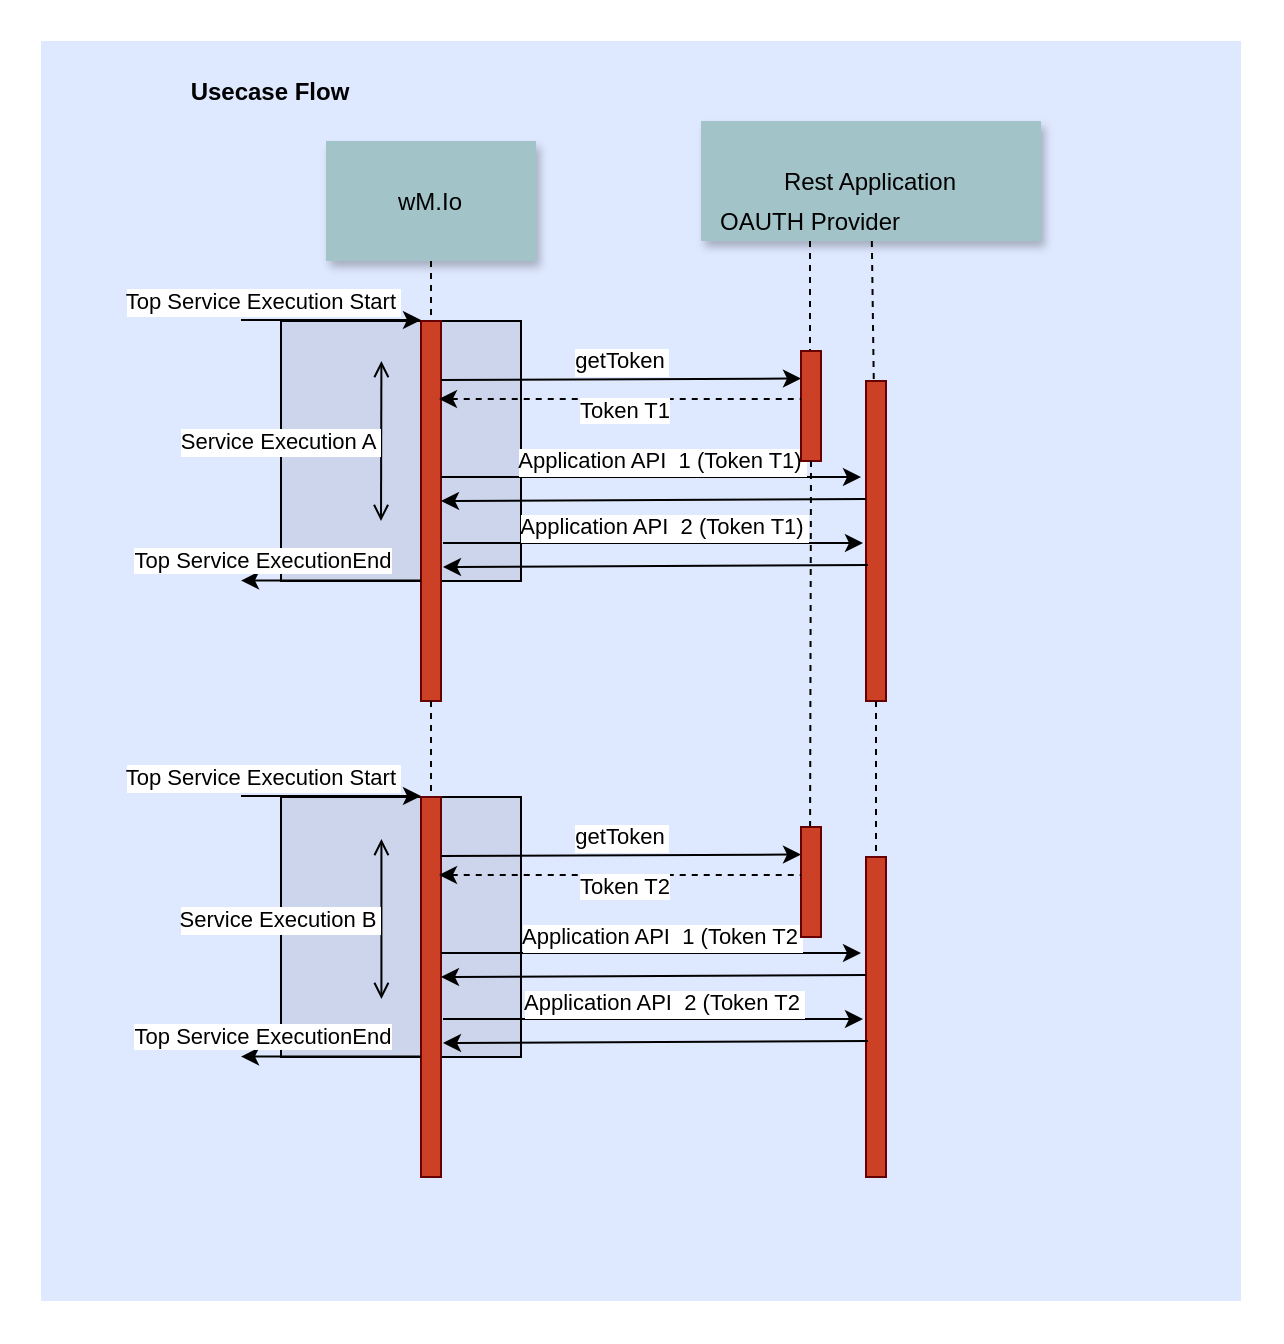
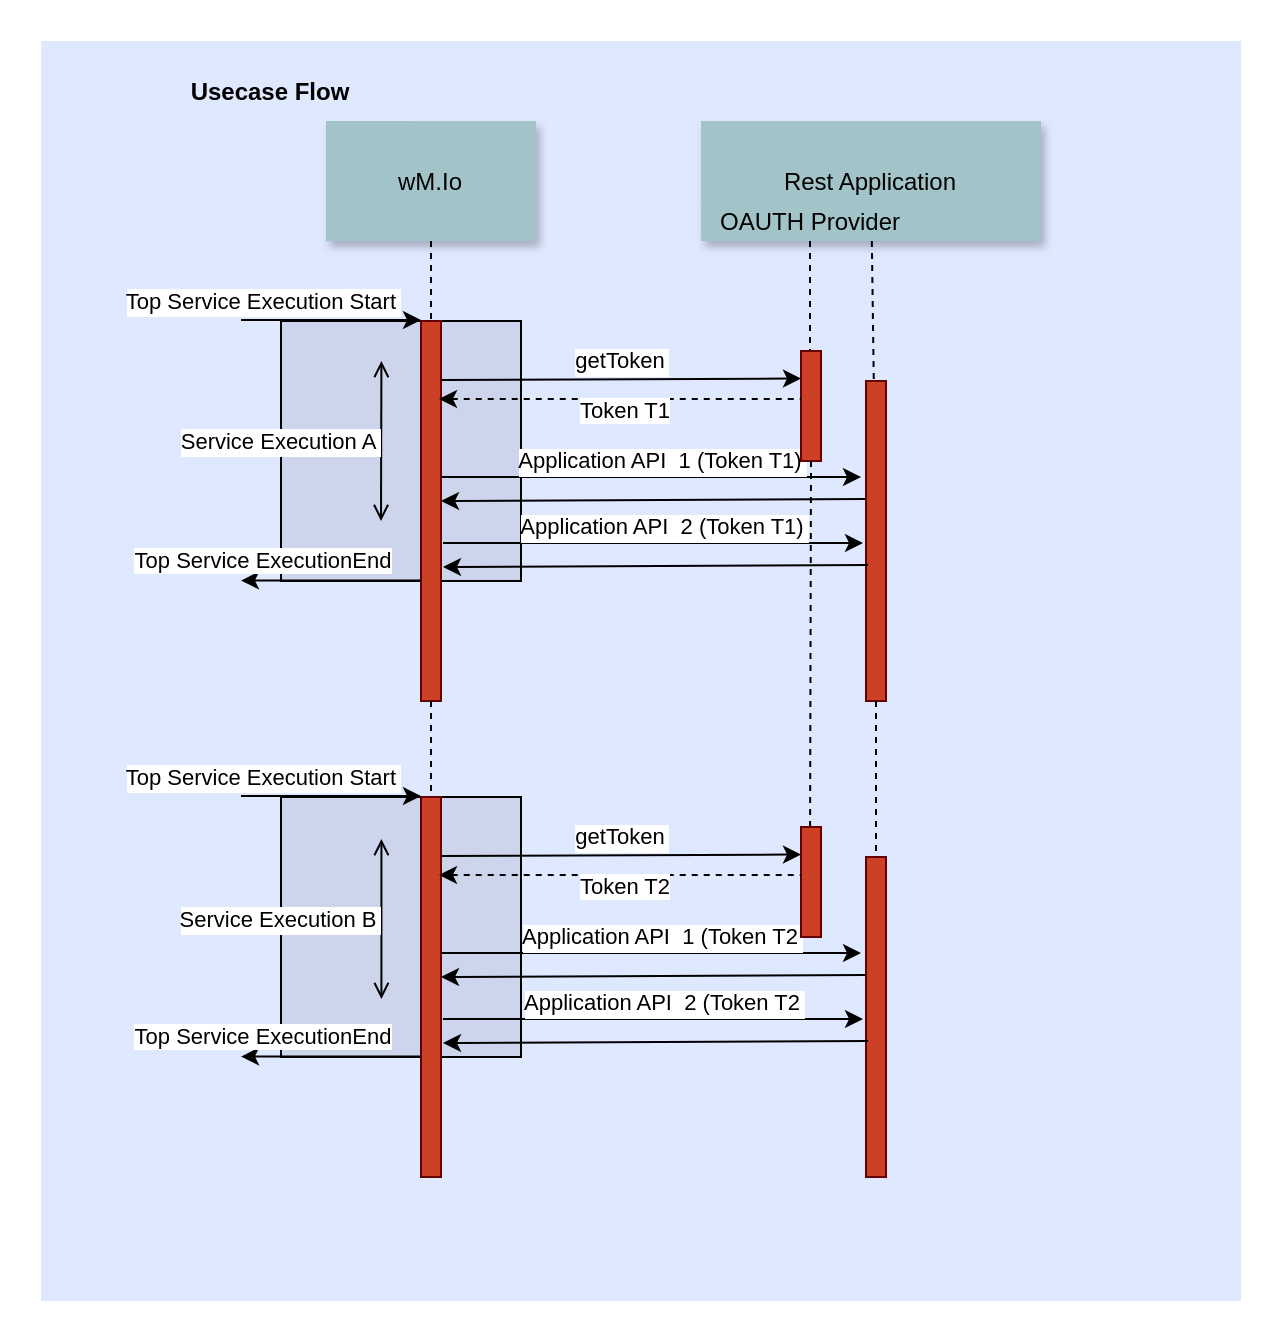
  <mxCell id="0" />
  <mxCell id="1" parent="0" />
  <mxCell id="2" value="" style="fillColor=#DEE8FF;strokeColor=none" parent="1" vertex="1"><mxGeometry x="20" y="20" width="600" height="630" as="geometry" /></mxCell>
  <mxCell id="3" value="" style="fillColor=#CCD5EB" parent="1" vertex="1"><mxGeometry x="140" y="160" width="120" height="130" as="geometry" /></mxCell>
  <mxCell id="4" value="" style="fillColor=#CC4125;strokeColor=#660000" parent="1" vertex="1"><mxGeometry x="210" y="160" width="10" height="190" as="geometry" /></mxCell>
  <mxCell id="5" value="Top Service Execution Start" style="edgeStyle=none;verticalLabelPosition=top;verticalAlign=bottom;labelPosition=left;align=right;strokeColor=#000000;" parent="1" edge="1"><mxGeometry width="100" height="100" as="geometry"><mxPoint x="120" y="159.5" as="sourcePoint" /><mxPoint x="210" y="159.5" as="targetPoint" /><mxPoint x="35" as="offset" /></mxGeometry></mxCell>
- <mxCell id="6" value="wM.Io" style="shadow=1;fillColor=#A2C4C9;strokeColor=none" parent="1" vertex="1"><mxGeometry x="162.5" y="70" width="105" height="60" as="geometry" /></mxCell>
+ <mxCell id="6" value="wM.Io" style="shadow=1;fillColor=#A2C4C9;strokeColor=none" parent="1" vertex="1"><mxGeometry x="162.5" y="60" width="105" height="60" as="geometry" /></mxCell>
  <mxCell id="7" value="" style="fillColor=#CC4125;strokeColor=#660000" parent="1" vertex="1"><mxGeometry x="432.5" y="190" width="10" height="160" as="geometry" /></mxCell>
  <mxCell id="8" value="Rest Application" style="shadow=1;fillColor=#A2C4C9;strokeColor=none" parent="1" vertex="1"><mxGeometry x="350" y="60" width="170" height="60" as="geometry" /></mxCell>
  <mxCell id="9" value="" style="edgeStyle=none;endArrow=none;dashed=1;strokeColor=#000000;" parent="1" source="8" target="7" edge="1"><mxGeometry x="344.275" y="165" width="100" height="100" as="geometry"><mxPoint x="429.199" y="120" as="sourcePoint" /><mxPoint x="429.516" y="175" as="targetPoint" /></mxGeometry></mxCell>
  <mxCell id="10" value="getToken" style="edgeStyle=none;verticalLabelPosition=top;verticalAlign=bottom;entryX=0;entryY=0.25;entryDx=0;entryDy=0;strokeColor=#000000;" parent="1" target="22" edge="1"><mxGeometry x="220" y="92" width="100" height="100" as="geometry"><mxPoint x="220" y="189.5" as="sourcePoint" /><mxPoint x="350" y="189.5" as="targetPoint" /></mxGeometry></mxCell>
  <mxCell id="11" value="" style="edgeStyle=none;verticalLabelPosition=top;verticalAlign=bottom;labelPosition=left;align=right;endArrow=none;startArrow=classic;strokeColor=#000000;" parent="1" edge="1"><mxGeometry x="110" y="179.759" width="100" height="100" as="geometry"><mxPoint x="120" y="289.759" as="sourcePoint" /><mxPoint x="210" y="289.759" as="targetPoint" /></mxGeometry></mxCell>
  <mxCell id="12" value="Top Service ExecutionEnd" style="edgeLabel;html=1;align=center;verticalAlign=middle;resizable=0;points=[];" parent="11" vertex="1" connectable="0"><mxGeometry relative="1" as="geometry"><mxPoint x="-35" y="-10" as="offset" /></mxGeometry></mxCell>
  <mxCell id="13" value="" style="edgeStyle=elbowEdgeStyle;elbow=horizontal;endArrow=none;dashed=1;strokeColor=#000000;" parent="1" source="6" target="4" edge="1"><mxGeometry x="230.0" y="310" width="100" height="100" as="geometry"><mxPoint x="240" y="420" as="sourcePoint" /><mxPoint x="340" y="320" as="targetPoint" /></mxGeometry></mxCell>
  <mxCell id="14" value="Service Execution A" style="edgeStyle=elbowEdgeStyle;elbow=horizontal;startArrow=open;endArrow=open;labelPosition=left;align=right;strokeColor=#000000;" parent="1" edge="1"><mxGeometry x="62" y="-110" width="100" height="100" as="geometry"><mxPoint x="190.206" y="180" as="sourcePoint" /><mxPoint x="190.206" y="260" as="targetPoint" /><mxPoint as="offset" /></mxGeometry></mxCell>
  <mxCell id="15" value="Usecase Flow" style="rounded=1;fontStyle=1;fillColor=#dee8ff;strokeColor=none;" parent="1" vertex="1"><mxGeometry x="60" y="30" width="150" height="30" as="geometry" /></mxCell>
  <mxCell id="16" value="Application API  1 (Token T1)" style="edgeStyle=none;verticalLabelPosition=top;verticalAlign=bottom;strokeColor=#000000;" parent="1" edge="1"><mxGeometry width="100" height="100" as="geometry"><mxPoint x="220" y="238" as="sourcePoint" /><mxPoint x="430" y="238" as="targetPoint" /><mxPoint x="5" y="1" as="offset" /></mxGeometry></mxCell>
  <mxCell id="17" value="" style="edgeStyle=none;verticalLabelPosition=top;verticalAlign=bottom;strokeColor=#000000;" parent="1" edge="1"><mxGeometry x="222.5" y="150.5" width="100" height="100" as="geometry"><mxPoint x="432.5" y="249" as="sourcePoint" /><mxPoint x="220" y="250" as="targetPoint" /></mxGeometry></mxCell>
  <mxCell id="18" value="OAUTH Provider" style="rounded=1;fontStyle=0;fillColor=#a2c4c9;strokeColor=none;" parent="1" vertex="1"><mxGeometry x="350" y="100" width="110" height="20" as="geometry" /></mxCell>
  <mxCell id="19" value="Application API  2 (Token T1)" style="edgeStyle=none;verticalLabelPosition=top;verticalAlign=bottom;strokeColor=#000000;" parent="1" edge="1"><mxGeometry x="1" y="33" width="100" height="100" as="geometry"><mxPoint x="221" y="271" as="sourcePoint" /><mxPoint x="431" y="271" as="targetPoint" /><mxPoint x="5" y="1" as="offset" /></mxGeometry></mxCell>
  <mxCell id="20" value="" style="edgeStyle=none;verticalLabelPosition=top;verticalAlign=bottom;strokeColor=#000000;" parent="1" edge="1"><mxGeometry x="223.5" y="183.5" width="100" height="100" as="geometry"><mxPoint x="433.5" y="282" as="sourcePoint" /><mxPoint x="221" y="283" as="targetPoint" /></mxGeometry></mxCell>
  <mxCell id="21" value="" style="edgeStyle=none;endArrow=none;dashed=1;strokeColor=#000000;" parent="1" edge="1"><mxGeometry x="311.275" y="165" width="100" height="100" as="geometry"><mxPoint x="404.5" y="120" as="sourcePoint" /><mxPoint x="404.5" y="190" as="targetPoint" /></mxGeometry></mxCell>
  <mxCell id="22" value="" style="fillColor=#CC4125;strokeColor=#660000" parent="1" vertex="1"><mxGeometry x="400" y="175" width="10" height="55" as="geometry" /></mxCell>
  <mxCell id="23" value="" style="edgeStyle=none;verticalLabelPosition=top;verticalAlign=bottom;endArrow=none;startArrow=classic;dashed=1;exitX=0.9;exitY=0.205;exitDx=0;exitDy=0;exitPerimeter=0;strokeColor=#000000;" parent="1" source="4" edge="1"><mxGeometry x="220" y="172.259" width="100" height="100" as="geometry"><mxPoint x="219" y="198.95" as="sourcePoint" /><mxPoint x="400" y="199" as="targetPoint" /></mxGeometry></mxCell>
  <mxCell id="24" value="Token T1" style="edgeLabel;html=1;align=center;verticalAlign=middle;resizable=0;points=[];" parent="23" vertex="1" connectable="0"><mxGeometry relative="1" as="geometry"><mxPoint x="2" y="6" as="offset" /></mxGeometry></mxCell>
  <mxCell id="25" value="" style="fillColor=#CCD5EB" parent="1" vertex="1"><mxGeometry x="140" y="398" width="120" height="130" as="geometry" /></mxCell>
  <mxCell id="26" value="" style="fillColor=#CC4125;strokeColor=#660000" parent="1" vertex="1"><mxGeometry x="210" y="398" width="10" height="190" as="geometry" /></mxCell>
  <mxCell id="27" value="Top Service Execution Start" style="edgeStyle=none;verticalLabelPosition=top;verticalAlign=bottom;labelPosition=left;align=right;strokeColor=#000000;" parent="1" edge="1"><mxGeometry y="238" width="100" height="100" as="geometry"><mxPoint x="120" y="397.5" as="sourcePoint" /><mxPoint x="210" y="397.5" as="targetPoint" /><mxPoint x="35" as="offset" /></mxGeometry></mxCell>
  <mxCell id="28" value="" style="fillColor=#CC4125;strokeColor=#660000" parent="1" vertex="1"><mxGeometry x="432.5" y="428" width="10" height="160" as="geometry" /></mxCell>
  <mxCell id="29" value="" style="edgeStyle=none;endArrow=none;dashed=1;exitX=0.5;exitY=1;exitDx=0;exitDy=0;strokeColor=#000000;" parent="1" source="7" target="28" edge="1"><mxGeometry x="344.275" y="403" width="100" height="100" as="geometry"><mxPoint x="435.417" y="358" as="sourcePoint" /><mxPoint x="429.516" y="413" as="targetPoint" /></mxGeometry></mxCell>
  <mxCell id="30" value="getToken" style="edgeStyle=none;verticalLabelPosition=top;verticalAlign=bottom;entryX=0;entryY=0.25;entryDx=0;entryDy=0;strokeColor=#000000;" parent="1" target="40" edge="1"><mxGeometry x="220" y="330" width="100" height="100" as="geometry"><mxPoint x="220" y="427.5" as="sourcePoint" /><mxPoint x="350" y="427.5" as="targetPoint" /></mxGeometry></mxCell>
  <mxCell id="31" value="" style="edgeStyle=none;verticalLabelPosition=top;verticalAlign=bottom;labelPosition=left;align=right;endArrow=none;startArrow=classic;strokeColor=#000000;" parent="1" edge="1"><mxGeometry x="110" y="417.759" width="100" height="100" as="geometry"><mxPoint x="120" y="527.759" as="sourcePoint" /><mxPoint x="210" y="527.759" as="targetPoint" /></mxGeometry></mxCell>
  <mxCell id="32" value="Top Service ExecutionEnd" style="edgeLabel;html=1;align=center;verticalAlign=middle;resizable=0;points=[];" parent="31" vertex="1" connectable="0"><mxGeometry relative="1" as="geometry"><mxPoint x="-35" y="-10" as="offset" /></mxGeometry></mxCell>
  <mxCell id="33" value="" style="edgeStyle=elbowEdgeStyle;elbow=horizontal;endArrow=none;dashed=1;exitX=0.5;exitY=1;exitDx=0;exitDy=0;strokeColor=#000000;" parent="1" source="4" target="26" edge="1"><mxGeometry x="230.0" y="548" width="100" height="100" as="geometry"><mxPoint x="215" y="358" as="sourcePoint" /><mxPoint x="340" y="558" as="targetPoint" /></mxGeometry></mxCell>
  <mxCell id="34" value="Service Execution B" style="edgeStyle=elbowEdgeStyle;elbow=vertical;startArrow=open;endArrow=open;labelPosition=left;align=right;strokeColor=#000000;" parent="1" edge="1"><mxGeometry x="62" y="129" width="100" height="100" as="geometry"><mxPoint x="190.206" y="419" as="sourcePoint" /><mxPoint x="190.206" y="499" as="targetPoint" /><mxPoint as="offset" /></mxGeometry></mxCell>
  <mxCell id="35" value="Application API  1 (Token T2" style="edgeStyle=none;verticalLabelPosition=top;verticalAlign=bottom;strokeColor=#000000;" parent="1" edge="1"><mxGeometry y="238" width="100" height="100" as="geometry"><mxPoint x="220" y="476" as="sourcePoint" /><mxPoint x="430" y="476" as="targetPoint" /><mxPoint x="5" y="1" as="offset" /></mxGeometry></mxCell>
  <mxCell id="36" value="" style="edgeStyle=none;verticalLabelPosition=top;verticalAlign=bottom;strokeColor=#000000;" parent="1" edge="1"><mxGeometry x="222.5" y="388.5" width="100" height="100" as="geometry"><mxPoint x="432.5" y="487" as="sourcePoint" /><mxPoint x="220" y="488" as="targetPoint" /></mxGeometry></mxCell>
  <mxCell id="37" value="Application API  2 (Token T2" style="edgeStyle=none;verticalLabelPosition=top;verticalAlign=bottom;strokeColor=#000000;" parent="1" edge="1"><mxGeometry x="1" y="271" width="100" height="100" as="geometry"><mxPoint x="221" y="509" as="sourcePoint" /><mxPoint x="431" y="509" as="targetPoint" /><mxPoint x="5" y="1" as="offset" /></mxGeometry></mxCell>
  <mxCell id="38" value="" style="edgeStyle=none;verticalLabelPosition=top;verticalAlign=bottom;strokeColor=#000000;" parent="1" edge="1"><mxGeometry x="223.5" y="421.5" width="100" height="100" as="geometry"><mxPoint x="433.5" y="520" as="sourcePoint" /><mxPoint x="221" y="521" as="targetPoint" /></mxGeometry></mxCell>
  <mxCell id="39" value="" style="edgeStyle=none;endArrow=none;dashed=1;exitX=0.5;exitY=1;exitDx=0;exitDy=0;strokeColor=#000000;" parent="1" source="22" edge="1"><mxGeometry x="311.275" y="403" width="100" height="100" as="geometry"><mxPoint x="404.5" y="358" as="sourcePoint" /><mxPoint x="404.5" y="428" as="targetPoint" /></mxGeometry></mxCell>
  <mxCell id="40" value="" style="fillColor=#CC4125;strokeColor=#660000" parent="1" vertex="1"><mxGeometry x="400" y="413" width="10" height="55" as="geometry" /></mxCell>
  <mxCell id="41" value="" style="edgeStyle=none;verticalLabelPosition=top;verticalAlign=bottom;endArrow=none;startArrow=classic;dashed=1;exitX=0.9;exitY=0.205;exitDx=0;exitDy=0;exitPerimeter=0;strokeColor=#000000;" parent="1" source="26" edge="1"><mxGeometry x="220" y="410.259" width="100" height="100" as="geometry"><mxPoint x="219" y="436.95" as="sourcePoint" /><mxPoint x="400" y="437" as="targetPoint" /></mxGeometry></mxCell>
  <mxCell id="42" value="Token T2" style="edgeLabel;html=1;align=center;verticalAlign=middle;resizable=0;points=[];" parent="41" vertex="1" connectable="0"><mxGeometry relative="1" as="geometry"><mxPoint x="2" y="6" as="offset" /></mxGeometry></mxCell>
